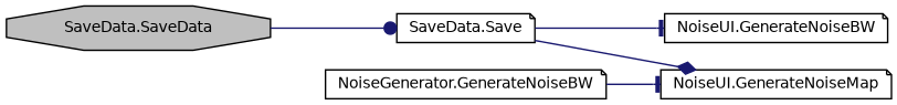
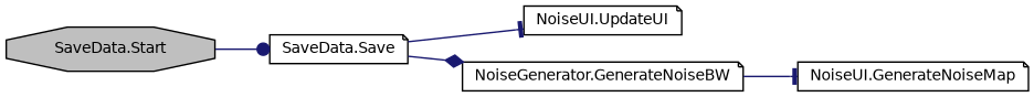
  digraph {
    rankdir=LR
    node [color=black fillcolor=white fontname=Helvetica fontsize=10 shape=note style=filled]
    edge [arrowhead=tee color=midnightblue fontname=Helvetica fontsize=10 labelfontname=Helvetica labelfontsize=10 style=solid]
-   n1 [fillcolor=grey75 fontcolor=black height=0.2 label="SaveData.SaveData" shape=octagon width=0.4]
+   n1 [fillcolor=grey75 fontcolor=black height=0.2 label="SaveData.Start" shape=octagon width=0.4]
    n2 [height=0.2 label="SaveData.Save" width=0.4]
-   n3 [height=0.2 label="NoiseUI.GenerateNoiseBW" width=0.4]
+   n3 [height=0.2 label="NoiseUI.UpdateUI" width=0.4]
    n4 [height=0.2 label="NoiseUI.GenerateNoiseMap" width=0.4]
    n5 [height=0.2 label="NoiseGenerator.GenerateNoiseBW" width=0.4]
    n1 -> n2 [arrowhead=dot]
    n2 -> n3
-   n2 -> n4 [arrowhead=diamond]
+   n2 -> n5 [arrowhead=diamond]
    n5 -> n4
  }
